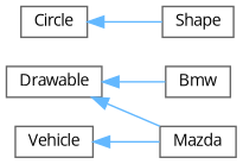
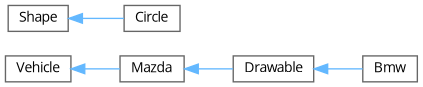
  digraph {
    fontname="Open Sans"
    rankdir=LR
    node [color=grey40 fillcolor=white fontname="Open Sans" fontsize=10 shape=box style=filled]
    edge [color=steelblue1 dir=back fontname="Open Sans" fontsize=10 labelfontname=Helvetica labelfontsize=10 style=solid]
    n1 [height=0.2 label=Drawable width=0.4]
    n2 [height=0.2 label=Bmw width=0.4]
    n3 [height=0.2 label=Mazda width=0.4]
    n4 [height=0.2 label=Circle width=0.4]
    n5 [height=0.2 label=Shape width=0.4]
    n6 [height=0.2 label=Vehicle width=0.4]
    n1 -> n2
-   n1 -> n3
-   n4 -> n5
+   n3 -> n1
+   n5 -> n4
    n6 -> n3
  }
